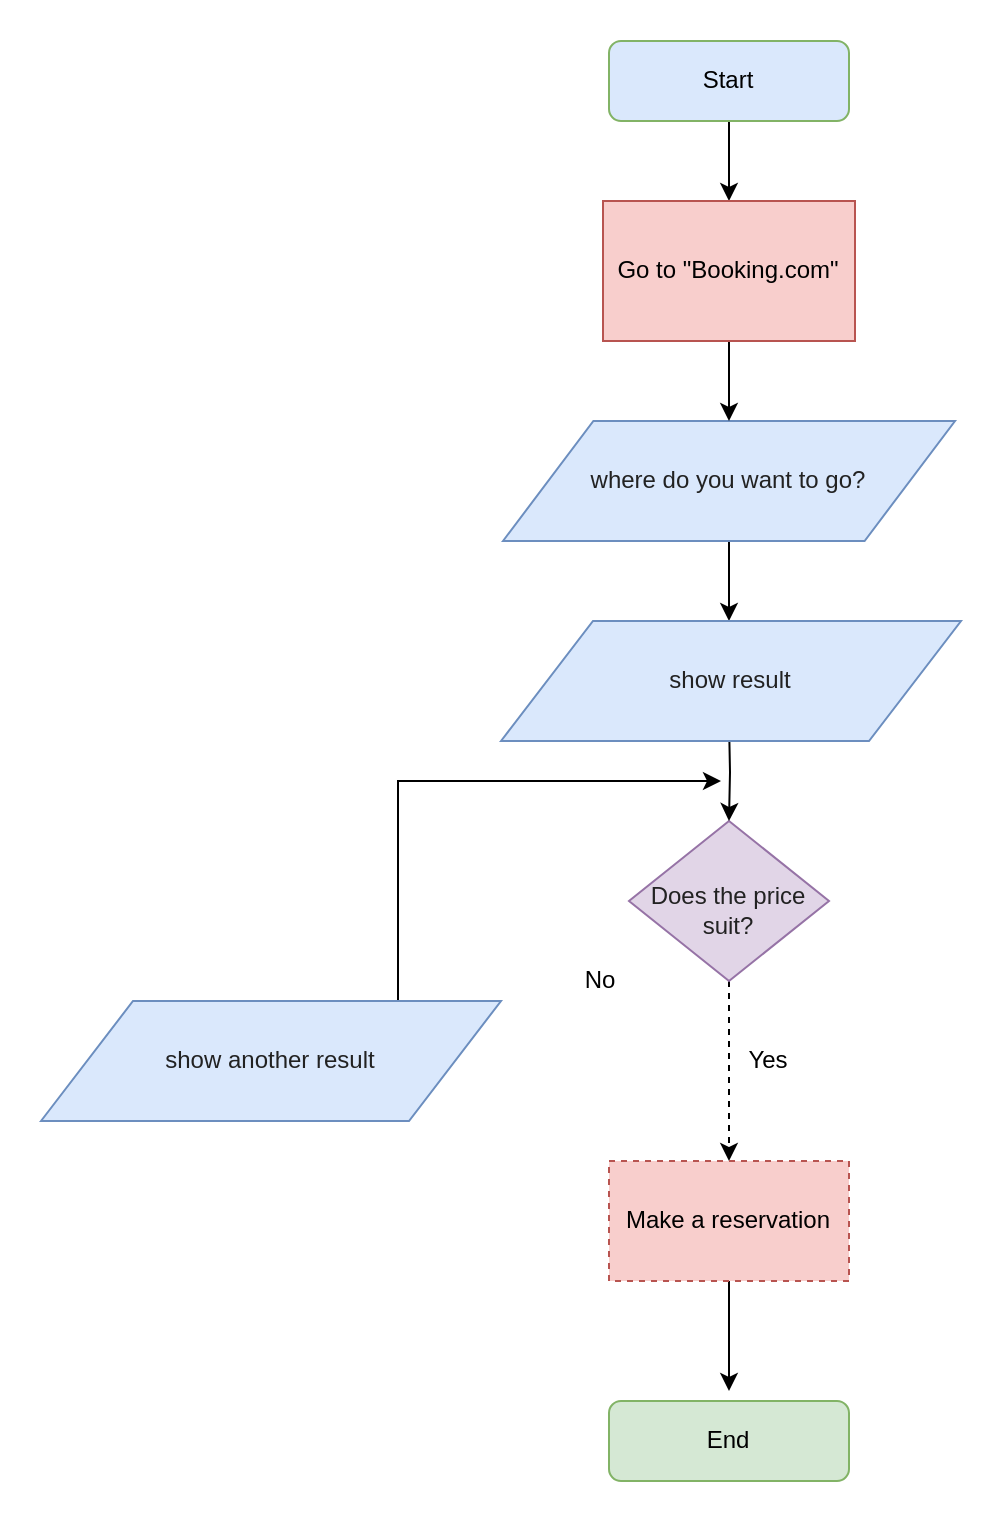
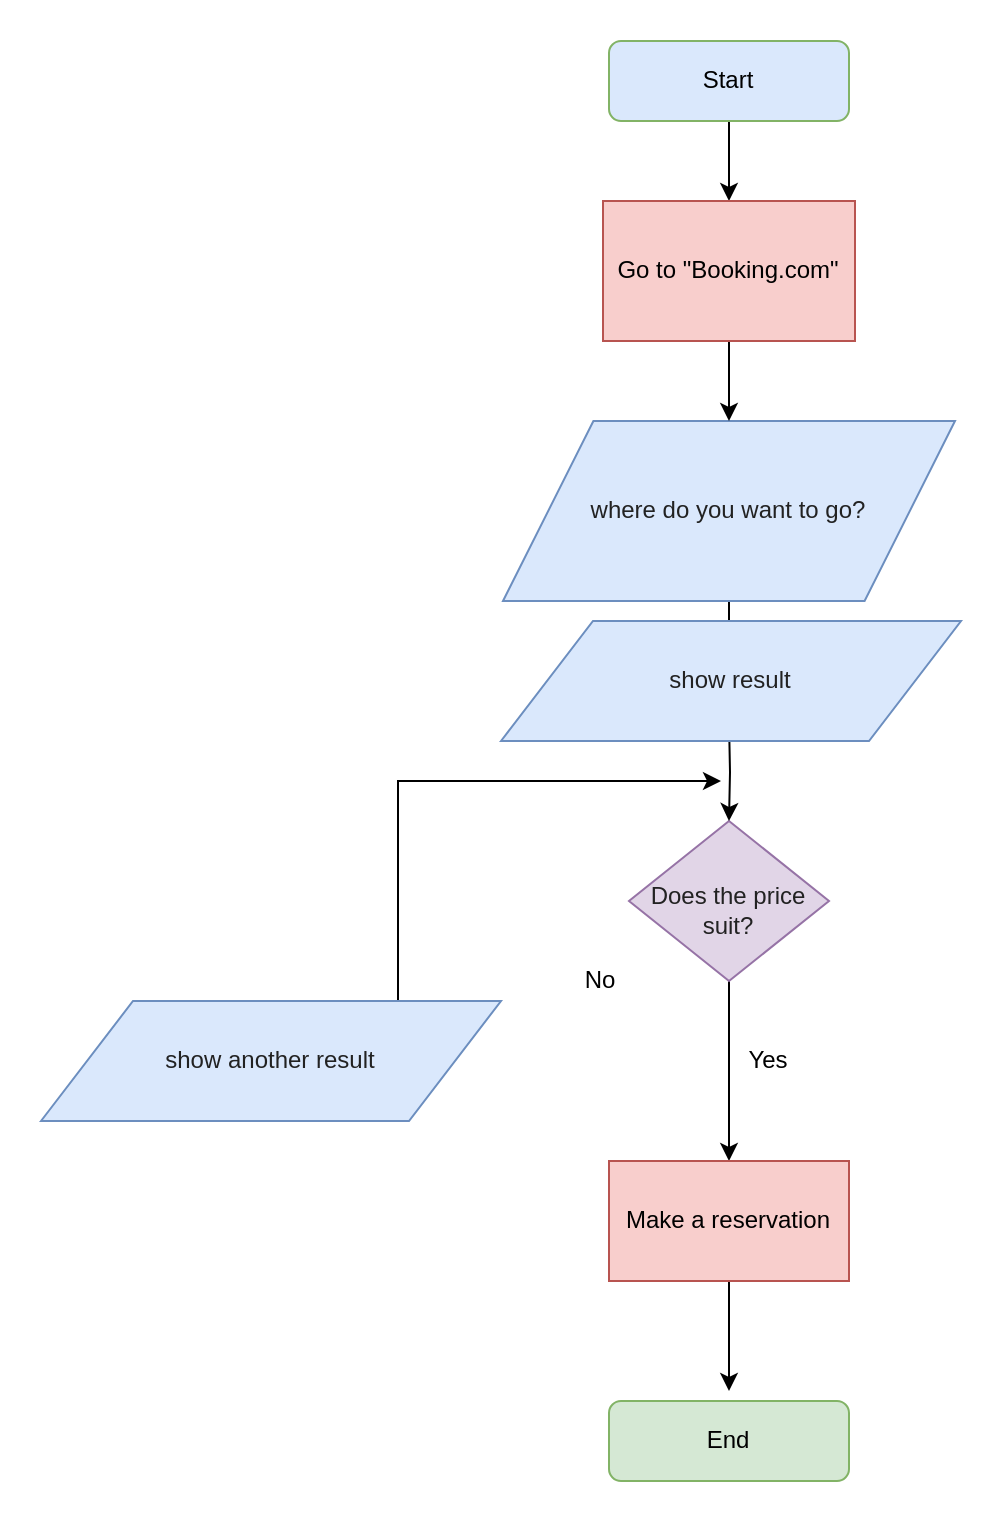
  <mxCell id="0" />
  <mxCell id="1" parent="0" />
  <mxCell id="2" value="" style="edgeStyle=orthogonalEdgeStyle;rounded=0;orthogonalLoop=1;jettySize=auto;html=1;" parent="1" source="3" target="10" edge="1"><mxGeometry relative="1" as="geometry" /></mxCell>
  <mxCell id="3" value="Start" style="rounded=1;whiteSpace=wrap;html=1;fontSize=12;glass=0;strokeWidth=1;shadow=0;fillColor=#dae8fc;strokeColor=#82b366;" parent="1" vertex="1"><mxGeometry x="304" y="20" width="120" height="40" as="geometry" /></mxCell>
- <mxCell id="4" style="edgeStyle=orthogonalEdgeStyle;rounded=0;orthogonalLoop=1;jettySize=auto;html=1;entryX=0.5;entryY=0;entryDx=0;entryDy=0;dashed=1;" parent="1" source="5" target="12" edge="1"><mxGeometry relative="1" as="geometry"><Array as="points"><mxPoint x="364" y="540" /><mxPoint x="364" y="540" /></Array></mxGeometry></mxCell>
+ <mxCell id="4" style="edgeStyle=orthogonalEdgeStyle;rounded=0;orthogonalLoop=1;jettySize=auto;html=1;entryX=0.5;entryY=0;entryDx=0;entryDy=0;" parent="1" source="5" target="12" edge="1"><mxGeometry relative="1" as="geometry"><Array as="points"><mxPoint x="364" y="540" /><mxPoint x="364" y="540" /></Array></mxGeometry></mxCell>
  <mxCell id="5" value="&lt;br&gt;&lt;span style=&quot;color: rgb(34 , 34 , 34) ; font-family: &amp;#34;arial&amp;#34; , sans-serif ; text-align: left ; white-space: pre-wrap&quot;&gt;&lt;font style=&quot;font-size: 12px&quot;&gt;Does the price suit?&lt;/font&gt;&lt;/span&gt;" style="rhombus;whiteSpace=wrap;html=1;shadow=0;fontFamily=Helvetica;fontSize=12;align=center;strokeWidth=1;spacing=6;spacingTop=-4;fillColor=#e1d5e7;strokeColor=#9673a6;" parent="1" vertex="1"><mxGeometry x="314" y="410" width="100" height="80" as="geometry" /></mxCell>
  <mxCell id="6" value="" style="edgeStyle=orthogonalEdgeStyle;rounded=0;orthogonalLoop=1;jettySize=auto;html=1;" parent="1" source="7" edge="1"><mxGeometry relative="1" as="geometry"><mxPoint x="364" y="310" as="targetPoint" /></mxGeometry></mxCell>
- <mxCell id="7" value="&lt;font style=&quot;font-size: 12px&quot;&gt;&lt;span style=&quot;color: rgb(34 , 34 , 34) ; font-family: &amp;#34;arial&amp;#34; , sans-serif ; text-align: left ; white-space: pre-wrap&quot;&gt;where do you want to go?&lt;/span&gt;&lt;/font&gt;" style="shape=parallelogram;perimeter=parallelogramPerimeter;whiteSpace=wrap;html=1;fillColor=#dae8fc;strokeColor=#6c8ebf;" parent="1" vertex="1"><mxGeometry x="251" y="210" width="226" height="60" as="geometry" /></mxCell>
+ <mxCell id="7" value="&lt;font style=&quot;font-size: 12px&quot;&gt;&lt;span style=&quot;color: rgb(34 , 34 , 34) ; font-family: &amp;#34;arial&amp;#34; , sans-serif ; text-align: left ; white-space: pre-wrap&quot;&gt;where do you want to go?&lt;/span&gt;&lt;/font&gt;" style="shape=parallelogram;perimeter=parallelogramPerimeter;whiteSpace=wrap;html=1;fillColor=#dae8fc;strokeColor=#6c8ebf;" parent="1" vertex="1"><mxGeometry x="251" y="210" width="226" height="90" as="geometry" /></mxCell>
  <mxCell id="8" value="" style="edgeStyle=orthogonalEdgeStyle;rounded=0;orthogonalLoop=1;jettySize=auto;html=1;" parent="1" target="5" edge="1"><mxGeometry relative="1" as="geometry"><mxPoint x="364" y="360" as="sourcePoint" /></mxGeometry></mxCell>
  <mxCell id="9" value="" style="edgeStyle=orthogonalEdgeStyle;rounded=0;orthogonalLoop=1;jettySize=auto;html=1;" parent="1" source="10" target="7" edge="1"><mxGeometry relative="1" as="geometry" /></mxCell>
  <mxCell id="10" value="&lt;span style=&quot;white-space: normal&quot;&gt;Go to &quot;Booking.com&quot;&lt;/span&gt;" style="rounded=0;whiteSpace=wrap;html=1;fillColor=#f8cecc;strokeColor=#b85450;" parent="1" vertex="1"><mxGeometry x="301" y="100" width="126" height="70" as="geometry" /></mxCell>
  <mxCell id="11" style="edgeStyle=orthogonalEdgeStyle;rounded=0;orthogonalLoop=1;jettySize=auto;html=1;entryX=0.5;entryY=0;entryDx=0;entryDy=0;" parent="1" source="12" edge="1"><mxGeometry relative="1" as="geometry"><mxPoint x="364" y="695" as="targetPoint" /></mxGeometry></mxCell>
- <mxCell id="12" value="Make a reservation" style="rounded=0;whiteSpace=wrap;html=1;fillColor=#f8cecc;strokeColor=#b85450;dashed=1;" parent="1" vertex="1"><mxGeometry x="304" y="580" width="120" height="60" as="geometry" /></mxCell>
+ <mxCell id="12" value="Make a reservation" style="rounded=0;whiteSpace=wrap;html=1;fillColor=#f8cecc;strokeColor=#b85450;" parent="1" vertex="1"><mxGeometry x="304" y="580" width="120" height="60" as="geometry" /></mxCell>
  <mxCell id="13" value="Yes" style="text;html=1;strokeColor=none;fillColor=none;align=center;verticalAlign=middle;whiteSpace=wrap;rounded=0;" parent="1" vertex="1"><mxGeometry x="364" y="520" width="40" height="20" as="geometry" /></mxCell>
  <mxCell id="14" style="edgeStyle=orthogonalEdgeStyle;rounded=0;orthogonalLoop=1;jettySize=auto;html=1;" parent="1" edge="1"><mxGeometry relative="1" as="geometry"><mxPoint x="360" y="390" as="targetPoint" /><mxPoint x="198.5" y="500" as="sourcePoint" /><Array as="points"><mxPoint x="199" y="390" /></Array></mxGeometry></mxCell>
  <mxCell id="15" value="No" style="text;html=1;strokeColor=none;fillColor=none;align=center;verticalAlign=middle;whiteSpace=wrap;rounded=0;" parent="1" vertex="1"><mxGeometry x="280" y="480" width="40" height="20" as="geometry" /></mxCell>
  <mxCell id="16" value="&lt;span style=&quot;color: rgb(34 , 34 , 34) ; font-family: &amp;#34;arial&amp;#34; , sans-serif ; text-align: left ; white-space: pre-wrap&quot;&gt;show result&lt;/span&gt;" style="shape=parallelogram;perimeter=parallelogramPerimeter;whiteSpace=wrap;html=1;fillColor=#dae8fc;strokeColor=#6c8ebf;" parent="1" vertex="1"><mxGeometry x="250" y="310" width="230" height="60" as="geometry" /></mxCell>
  <mxCell id="17" value="End" style="rounded=1;whiteSpace=wrap;html=1;fontSize=12;glass=0;strokeWidth=1;shadow=0;fillColor=#d5e8d4;strokeColor=#82b366;" parent="1" vertex="1"><mxGeometry x="304" y="700" width="120" height="40" as="geometry" /></mxCell>
  <mxCell id="18" value="&lt;span style=&quot;color: rgb(34 , 34 , 34) ; font-family: &amp;#34;arial&amp;#34; , sans-serif ; text-align: left ; white-space: pre-wrap&quot;&gt;show another result&lt;/span&gt;" style="shape=parallelogram;perimeter=parallelogramPerimeter;whiteSpace=wrap;html=1;fillColor=#dae8fc;strokeColor=#6c8ebf;" parent="1" vertex="1"><mxGeometry x="20" y="500" width="230" height="60" as="geometry" /></mxCell>
